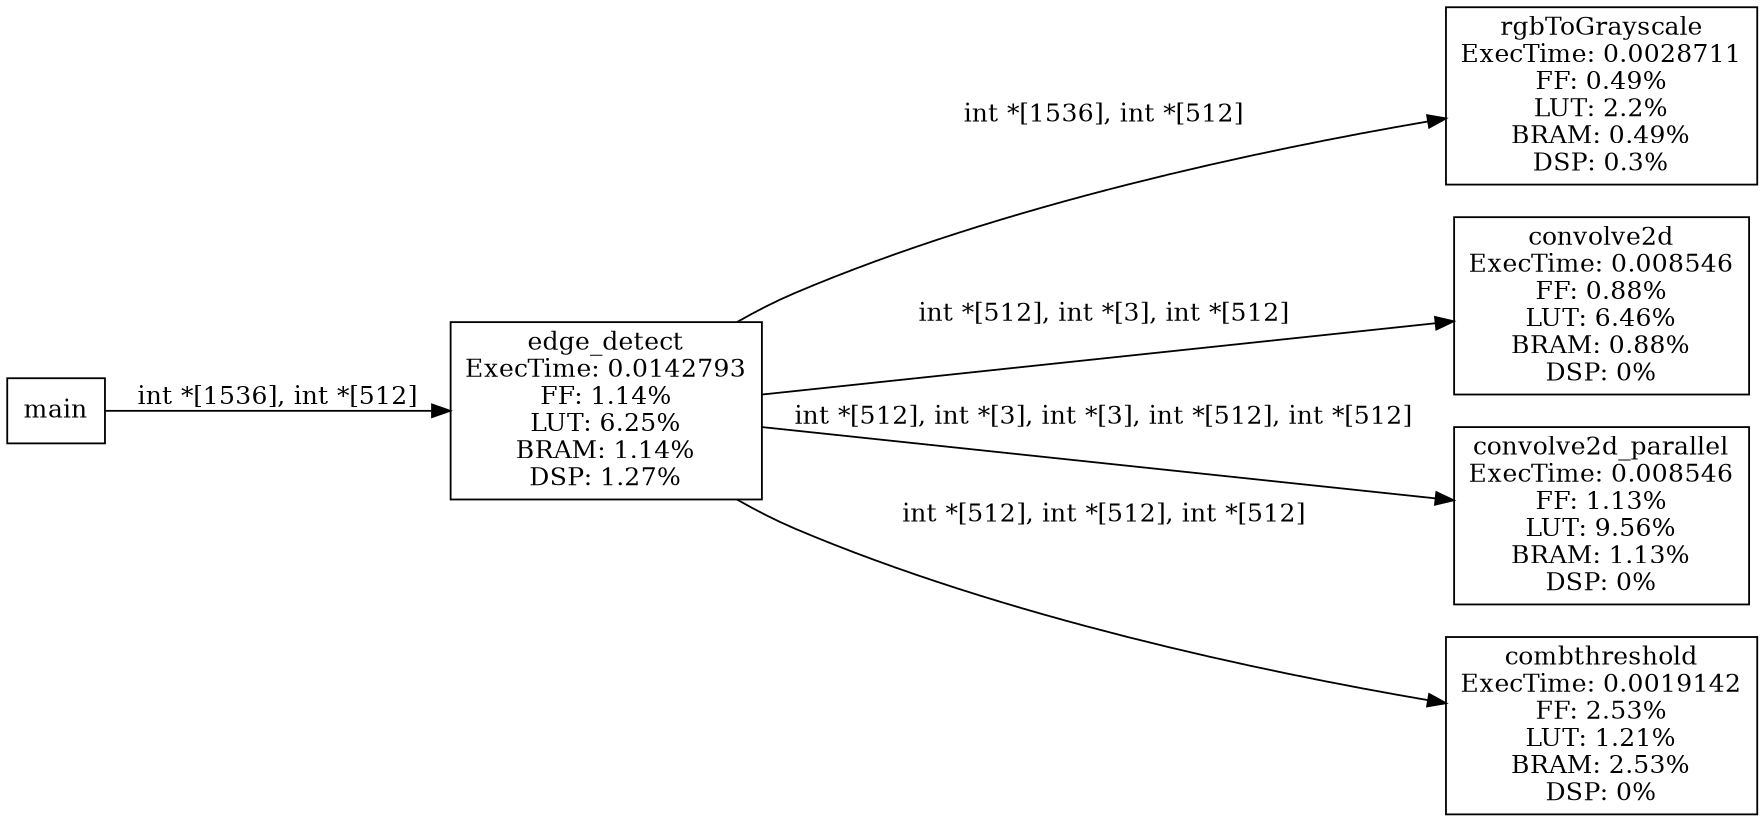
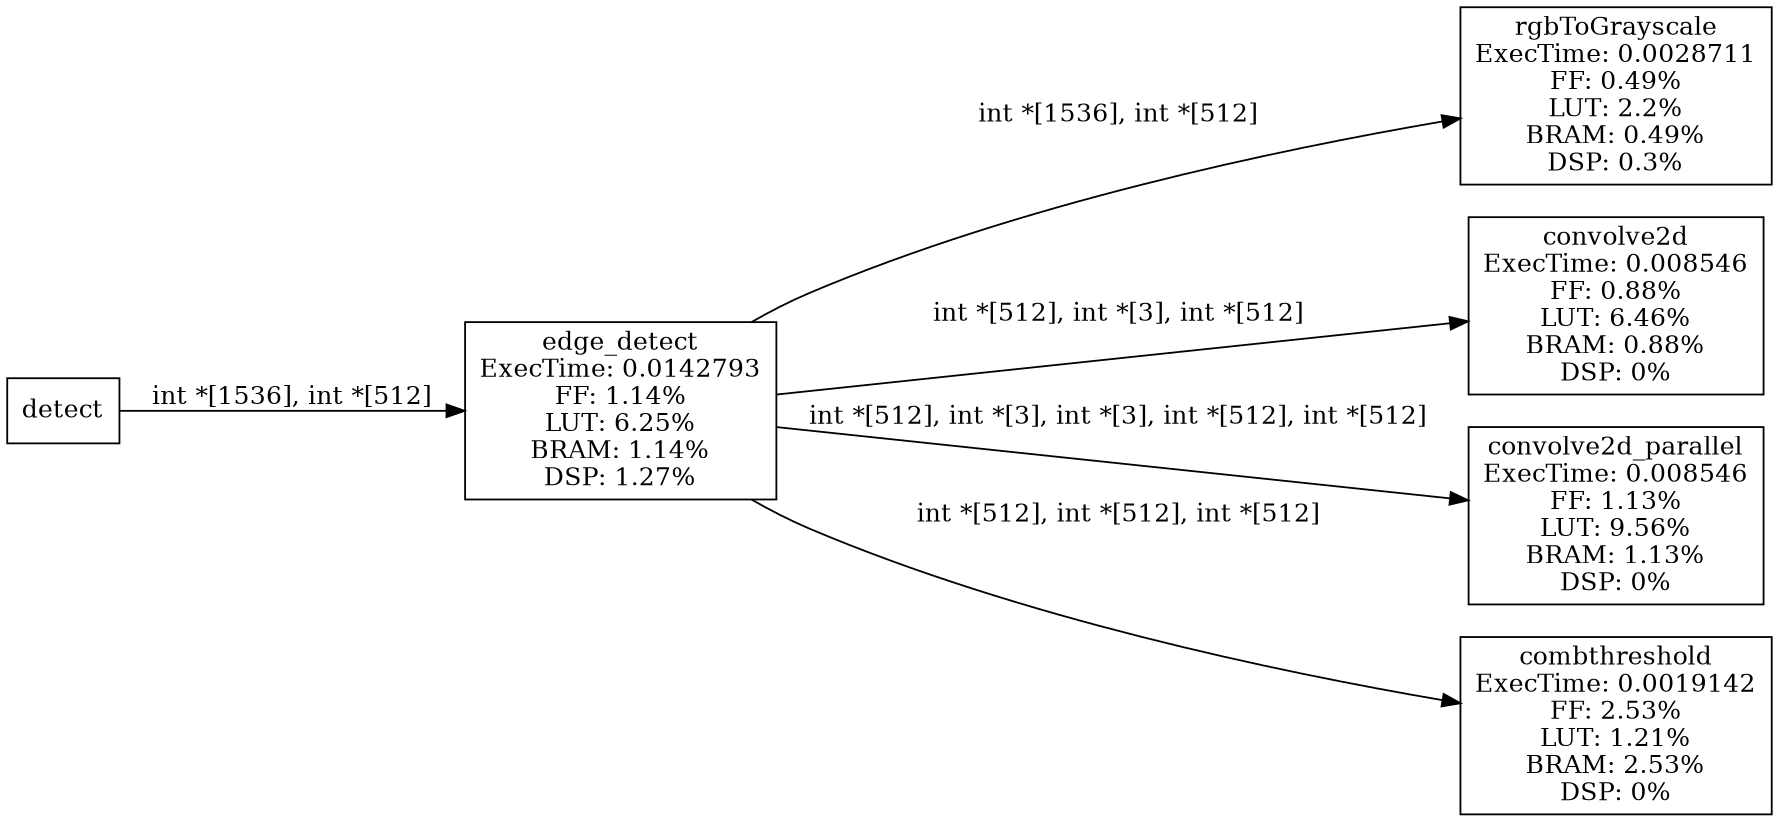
  digraph {
    rankdir=LR
    node [shape=rectangle]
    n1 [label="edge_detect\nExecTime: 0.0142793\nFF: 1.14%\nLUT: 6.25%\nBRAM: 1.14%\nDSP: 1.27%"]
    n2 [label="rgbToGrayscale\nExecTime: 0.0028711\nFF: 0.49%\nLUT: 2.2%\nBRAM: 0.49%\nDSP: 0.3%"]
    n3 [label="convolve2d\nExecTime: 0.008546\nFF: 0.88%\nLUT: 6.46%\nBRAM: 0.88%\nDSP: 0%"]
    n4 [label="convolve2d_parallel\nExecTime: 0.008546\nFF: 1.13%\nLUT: 9.56%\nBRAM: 1.13%\nDSP: 0%"]
    n5 [label="combthreshold\nExecTime: 0.0019142\nFF: 2.53%\nLUT: 1.21%\nBRAM: 2.53%\nDSP: 0%"]
-   main
+   main [label=detect]
    n1 -> n2 [label="int *[1536], int *[512]"]
    n1 -> n3 [label="int *[512], int *[3], int *[512]"]
    n1 -> n4 [label="int *[512], int *[3], int *[3], int *[512], int *[512]"]
    n1 -> n5 [label="int *[512], int *[512], int *[512]"]
    main -> n1 [label="int *[1536], int *[512]"]
  }
